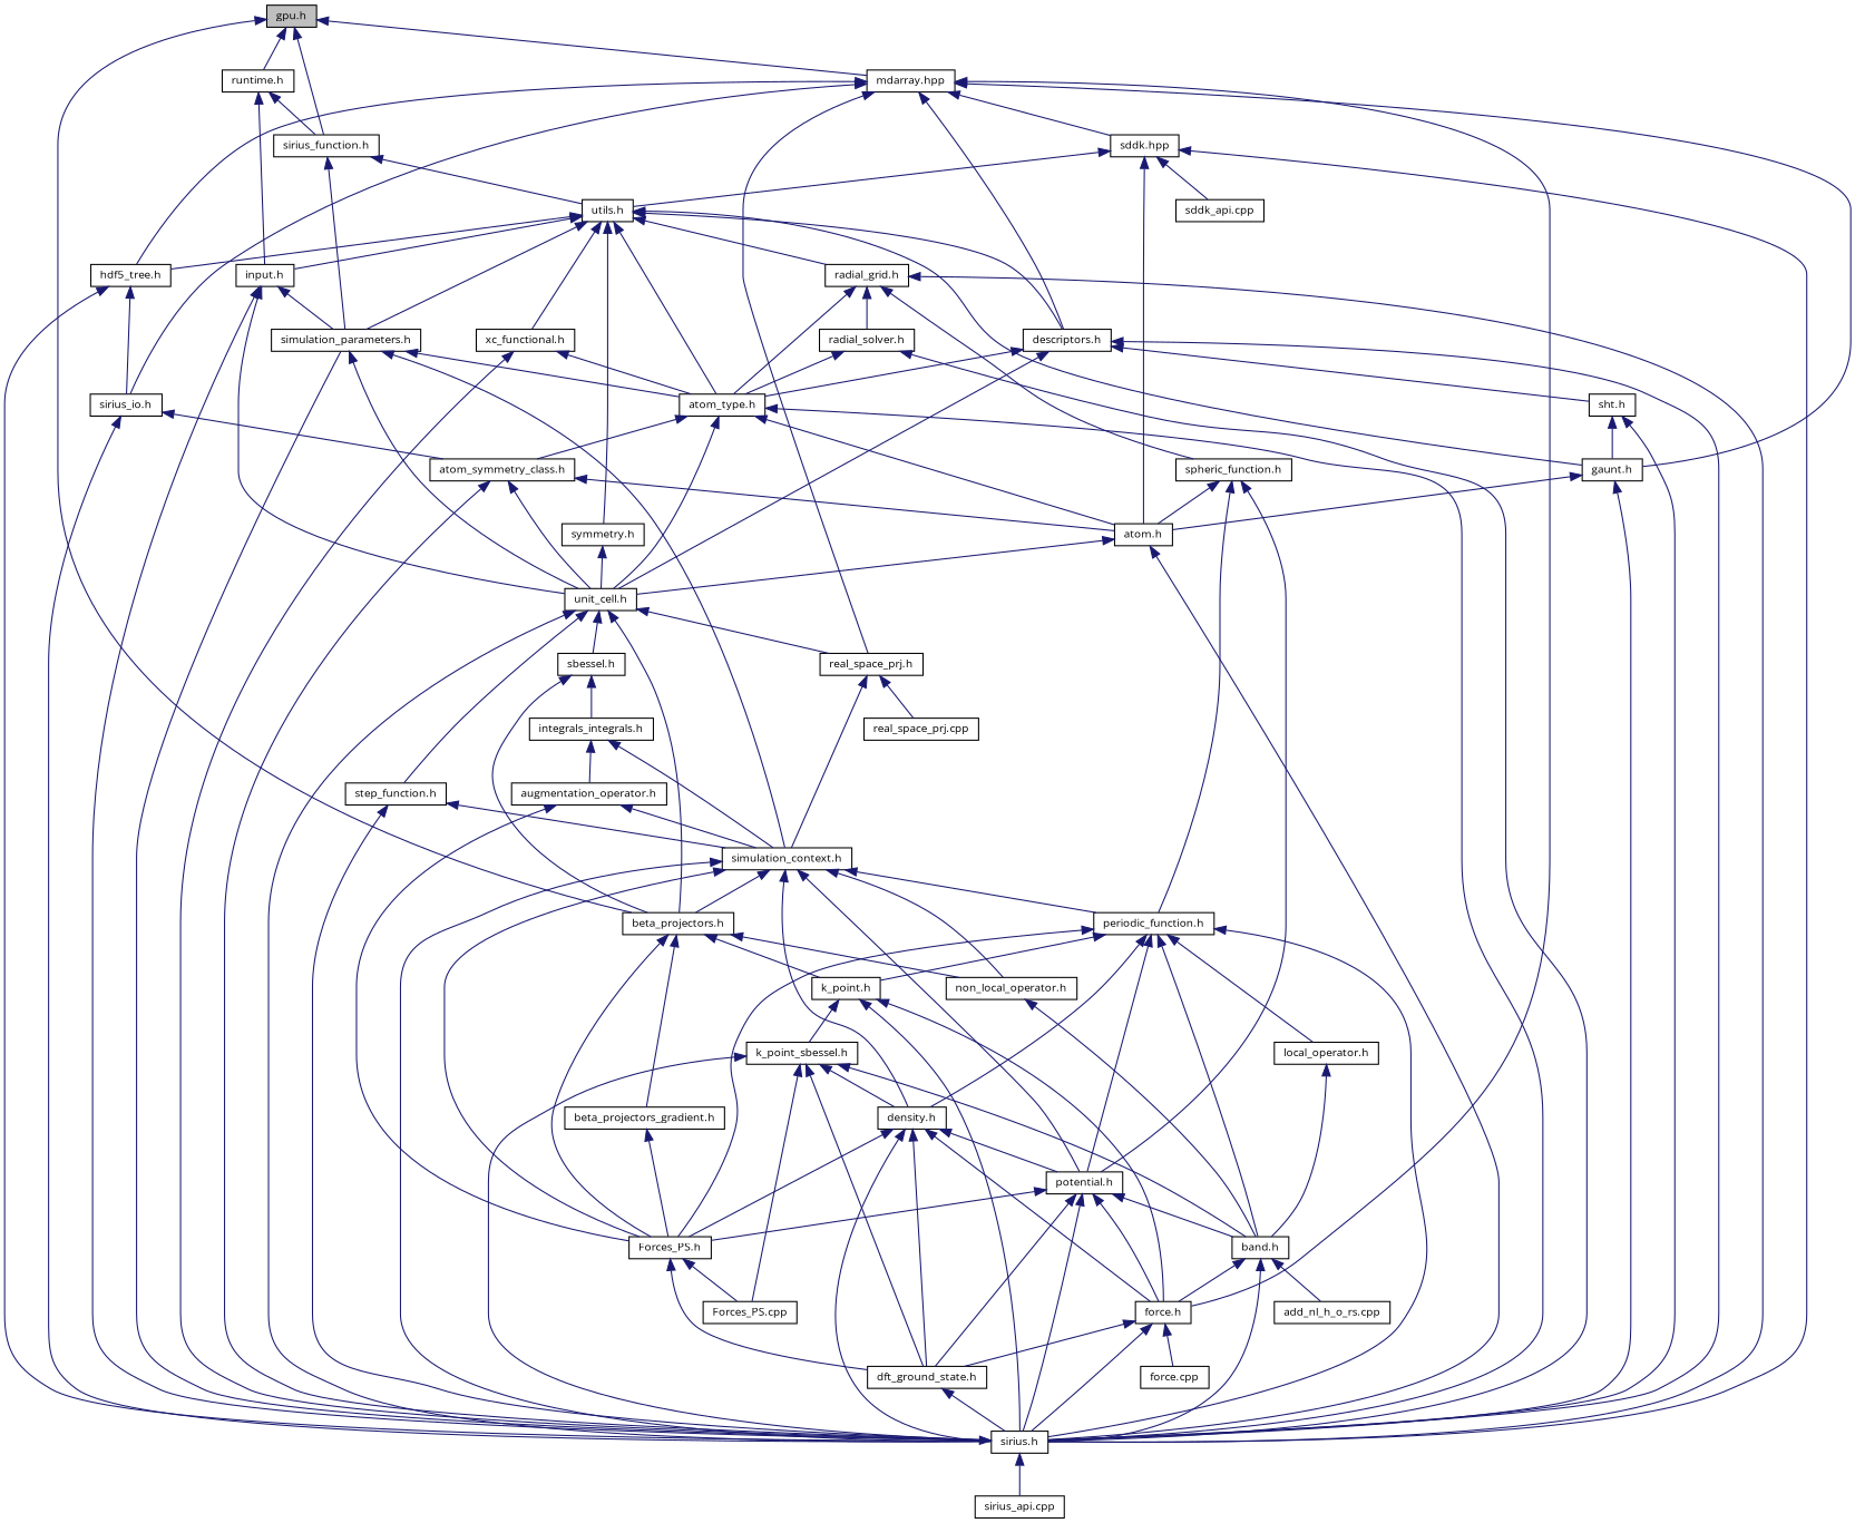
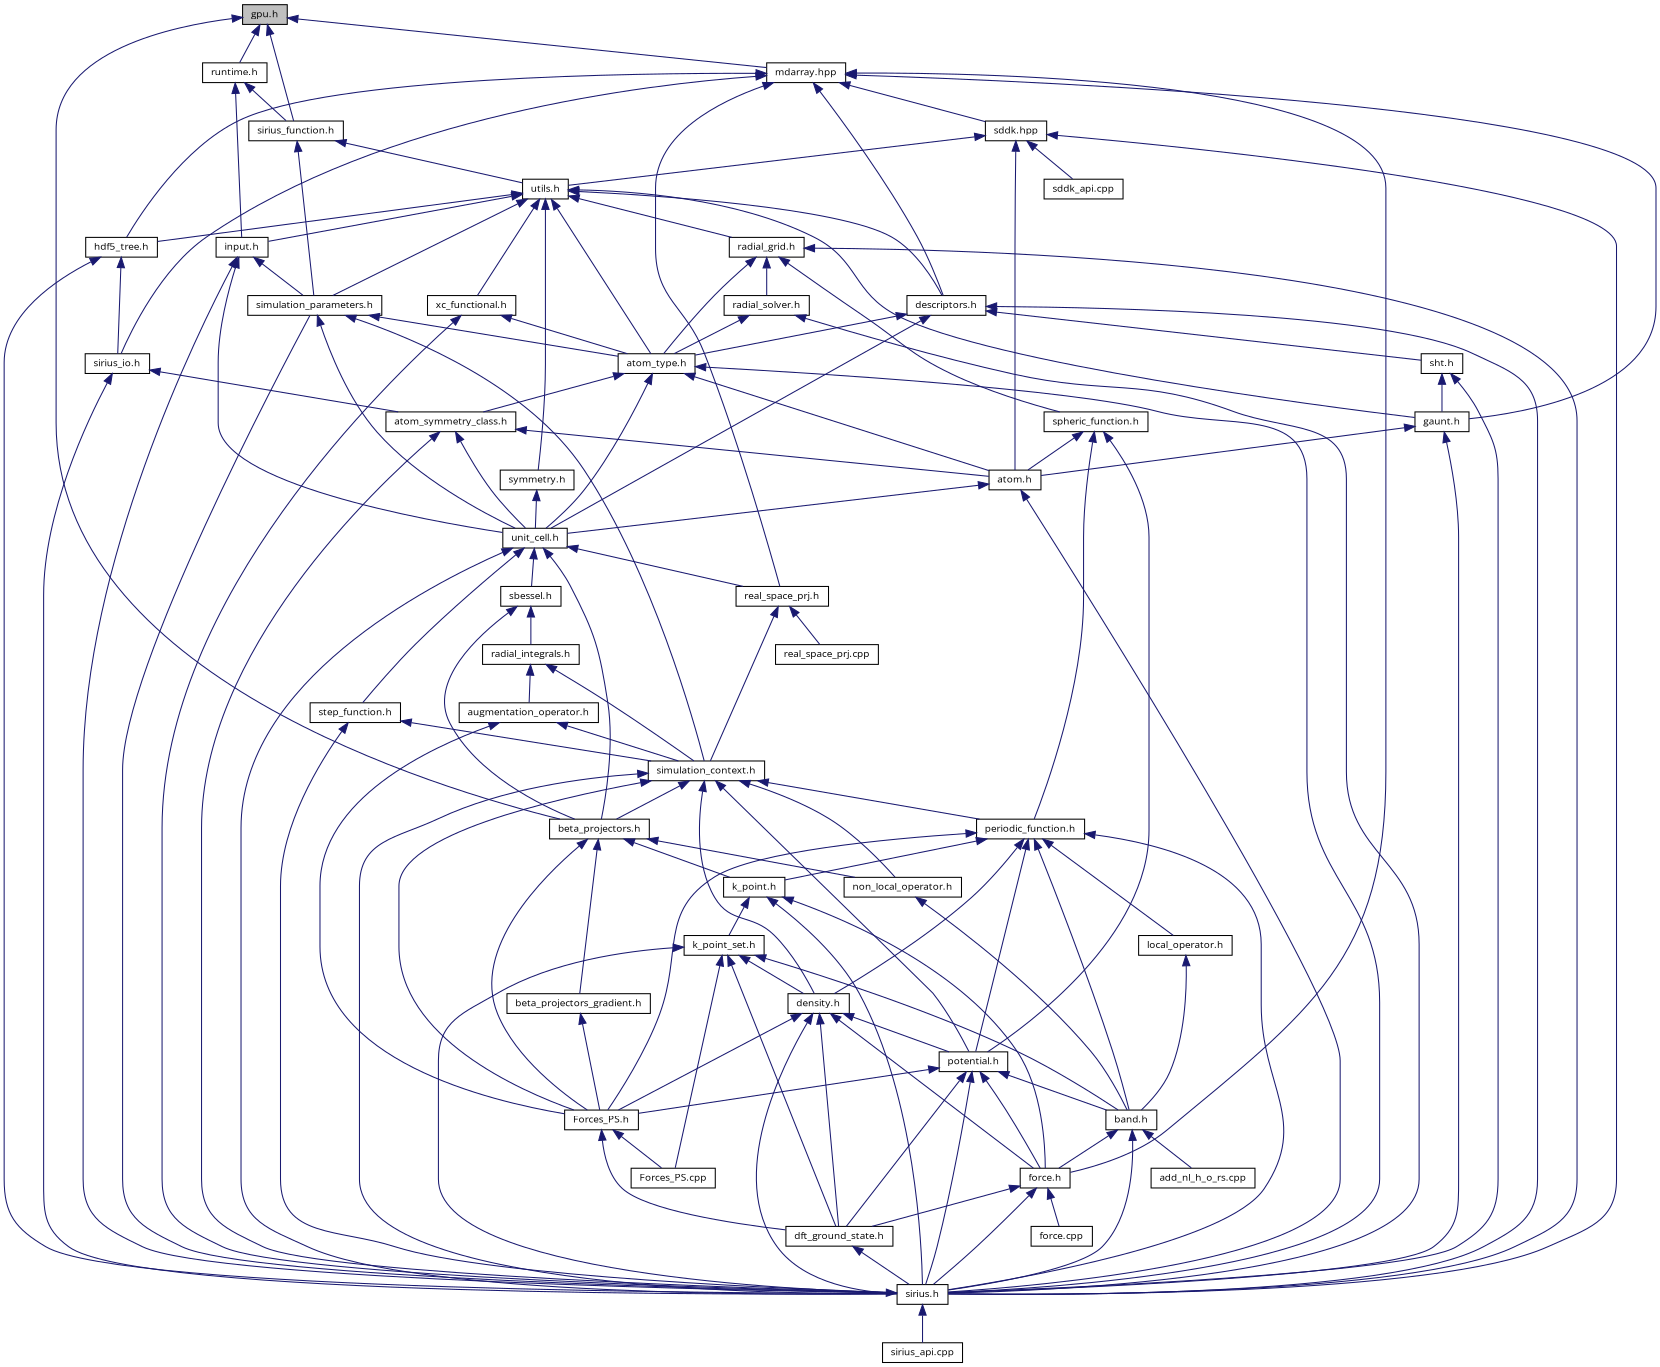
  digraph {
    fontname="Open Sans"
    node [color=black fillcolor=white fontname="Open Sans" fontsize=10 shape=record style=filled]
    edge [color=midnightblue dir=back fontname="Open Sans" fontsize=10 labelfontname=Helvetica labelfontsize=10 style=solid]
    n1 [fillcolor=grey75 fontcolor=black height=0.2 label="gpu.h" width=0.4]
    n2 [height=0.2 label="sirius_function.h" width=0.4]
    n3 [height=0.2 label="beta_projectors.h" width=0.4]
    n4 [height=0.2 label="runtime.h" width=0.4]
    n5 [height=0.2 label="mdarray.hpp" width=0.4]
    n6 [height=0.2 label="utils.h" width=0.4]
    n7 [height=0.2 label="simulation_parameters.h" width=0.4]
    n8 [height=0.2 label="Forces_PS.h" width=0.4]
    n9 [height=0.2 label="non_local_operator.h" width=0.4]
    n10 [height=0.2 label="k_point.h" width=0.4]
    n11 [height=0.2 label="beta_projectors_gradient.h" width=0.4]
    n12 [height=0.2 label="input.h" width=0.4]
    n13 [height=0.2 label="gaunt.h" width=0.4]
    n14 [height=0.2 label="descriptors.h" width=0.4]
    n15 [height=0.2 label="hdf5_tree.h" width=0.4]
    n16 [height=0.2 label="real_space_prj.h" width=0.4]
    n17 [height=0.2 label="force.h" width=0.4]
    n18 [height=0.2 label="sirius_io.h" width=0.4]
    n19 [height=0.2 label="sddk.hpp" width=0.4]
    n20 [height=0.2 label="atom_type.h" width=0.4]
    n21 [height=0.2 label="radial_grid.h" width=0.4]
    n22 [height=0.2 label="xc_functional.h" width=0.4]
    n23 [height=0.2 label="symmetry.h" width=0.4]
    n24 [height=0.2 label="unit_cell.h" width=0.4]
    n25 [height=0.2 label="simulation_context.h" width=0.4]
    n26 [height=0.2 label="atom.h" width=0.4]
    n27 [height=0.2 label="sirius.h" width=0.4]
    n28 [height=0.2 label="sht.h" width=0.4]
    n29 [height=0.2 label="atom_symmetry_class.h" width=0.4]
    n30 [height=0.2 label="radial_solver.h" width=0.4]
    n31 [height=0.2 label="spheric_function.h" width=0.4]
    n32 [height=0.2 label="sirius_api.cpp" width=0.4]
    n33 [height=0.2 label="sbessel.h" width=0.4]
    n34 [height=0.2 label="step_function.h" width=0.4]
-   n35 [height=0.2 label="integrals_integrals.h" width=0.4]
+   n35 [height=0.2 label="radial_integrals.h" width=0.4]
    n36 [height=0.2 label="real_space_prj.cpp" width=0.4]
    n37 [height=0.2 label="augmentation_operator.h" width=0.4]
    n38 [height=0.2 label="periodic_function.h" width=0.4]
    n39 [height=0.2 label="density.h" width=0.4]
    n40 [height=0.2 label="potential.h" width=0.4]
    n41 [height=0.2 label="dft_ground_state.h" width=0.4]
    n42 [height=0.2 label="Forces_PS.cpp" width=0.4]
    n43 [height=0.2 label="band.h" width=0.4]
    n44 [height=0.2 label="local_operator.h" width=0.4]
    n45 [height=0.2 label="add_nl_h_o_rs.cpp" width=0.4]
-   n46 [height=0.2 label="k_point_sbessel.h" width=0.4]
+   n46 [height=0.2 label="k_point_set.h" width=0.4]
    n47 [height=0.2 label="force.cpp" width=0.4]
    n48 [height=0.2 label="sddk_api.cpp" width=0.4]
    n1 -> n2
    n1 -> n3
    n1 -> n4
    n1 -> n5
    n2 -> n6
    n2 -> n7
    n3 -> n8
    n3 -> n9
    n3 -> n10
    n3 -> n11
    n4 -> n2
    n4 -> n12
    n5 -> n13
    n5 -> n14
    n5 -> n15
    n5 -> n16
    n5 -> n17
    n5 -> n18
    n5 -> n19
    n6 -> n7
    n6 -> n12
    n6 -> n13
    n6 -> n14
    n6 -> n15
    n6 -> n20
    n6 -> n21
    n6 -> n22
    n6 -> n23
    n7 -> n20
    n7 -> n24
    n7 -> n25
    n8 -> n41
    n8 -> n42
    n9 -> n43
    n10 -> n17
    n10 -> n27
    n10 -> n46
    n11 -> n8
    n12 -> n7
    n12 -> n24
    n12 -> n27
    n13 -> n26
    n13 -> n27
    n14 -> n20
    n14 -> n24
    n14 -> n27
    n14 -> n28
    n15 -> n18
    n15 -> n27
    n16 -> n25
    n16 -> n36
    n17 -> n27
    n17 -> n41
    n17 -> n47
    n18 -> n27
    n18 -> n29
    n19 -> n6
    n19 -> n26
    n19 -> n27
    n19 -> n48
    n20 -> n24
    n20 -> n26
    n20 -> n27
    n20 -> n29
    n21 -> n20
    n21 -> n27
    n21 -> n30
    n21 -> n31
    n22 -> n20
    n22 -> n27
    n23 -> n24
    n24 -> n3
    n24 -> n16
    n24 -> n27
    n24 -> n33
    n24 -> n34
    n25 -> n3
    n25 -> n8
    n25 -> n9
    n25 -> n27
    n25 -> n38
    n25 -> n39
    n25 -> n40
    n26 -> n24
    n26 -> n27
    n27 -> n7
    n27 -> n32
    n28 -> n13
    n28 -> n27
    n29 -> n24
    n29 -> n26
    n29 -> n27
    n30 -> n20
    n30 -> n27
    n31 -> n26
    n31 -> n38
    n31 -> n40
    n33 -> n3
    n33 -> n35
    n34 -> n25
    n34 -> n27
    n35 -> n25
    n35 -> n37
    n37 -> n8
    n37 -> n25
    n38 -> n8
    n38 -> n10
    n38 -> n27
    n38 -> n39
    n38 -> n40
    n38 -> n43
    n38 -> n44
    n39 -> n8
    n39 -> n17
    n39 -> n27
    n39 -> n40
    n39 -> n41
    n40 -> n8
    n40 -> n17
    n40 -> n27
    n40 -> n41
    n40 -> n43
    n41 -> n27
    n43 -> n17
    n43 -> n27
    n43 -> n45
    n44 -> n43
    n46 -> n27
    n46 -> n39
    n46 -> n41
    n46 -> n42
    n46 -> n43
  }
